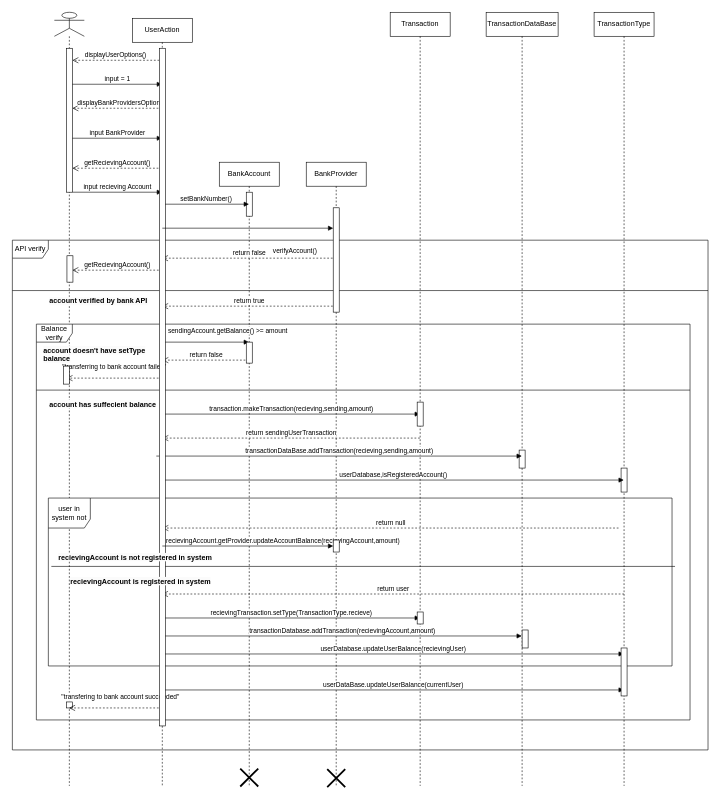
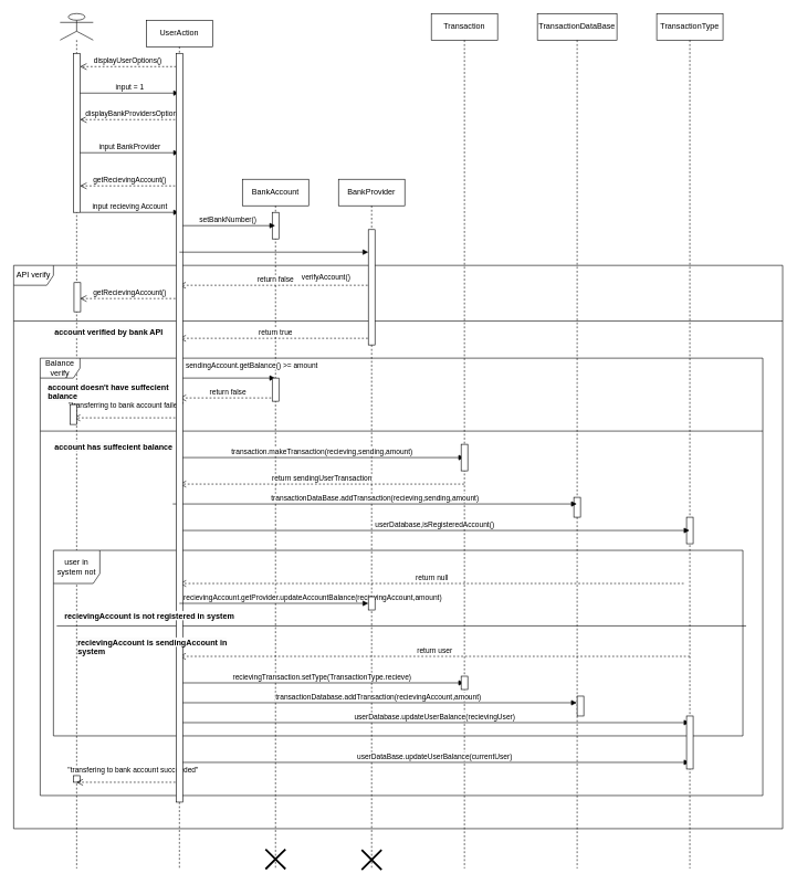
  <mxCell id="0" />
  <mxCell id="1" parent="0" />
  <mxCell id="2" value="" style="shape=umlLifeline;perimeter=lifelinePerimeter;whiteSpace=wrap;html=1;container=1;dropTarget=0;collapsible=0;recursiveResize=0;outlineConnect=0;portConstraint=eastwest;newEdgeStyle={&quot;curved&quot;:0,&quot;rounded&quot;:0};participant=umlActor;" parent="1" vertex="1"><mxGeometry x="90" y="20" width="50" height="1290" as="geometry" /></mxCell>
  <mxCell id="3" value="" style="html=1;points=[[0,0,0,0,5],[0,1,0,0,-5],[1,0,0,0,5],[1,1,0,0,-5]];perimeter=orthogonalPerimeter;outlineConnect=0;targetShapes=umlLifeline;portConstraint=eastwest;newEdgeStyle={&quot;curved&quot;:0,&quot;rounded&quot;:0};" parent="2" vertex="1"><mxGeometry x="20" y="60" width="10" height="240" as="geometry" /></mxCell>
  <mxCell id="4" value="" style="html=1;points=[[0,0,0,0,5],[0,1,0,0,-5],[1,0,0,0,5],[1,1,0,0,-5]];perimeter=orthogonalPerimeter;outlineConnect=0;targetShapes=umlLifeline;portConstraint=eastwest;newEdgeStyle={&quot;curved&quot;:0,&quot;rounded&quot;:0};" parent="2" vertex="1"><mxGeometry x="20" y="1150" width="10" height="10" as="geometry" /></mxCell>
  <mxCell id="5" value="UserAction" style="shape=umlLifeline;perimeter=lifelinePerimeter;whiteSpace=wrap;html=1;container=1;dropTarget=0;collapsible=0;recursiveResize=0;outlineConnect=0;portConstraint=eastwest;newEdgeStyle={&quot;curved&quot;:0,&quot;rounded&quot;:0};" parent="1" vertex="1"><mxGeometry x="220" y="30" width="100" height="1280" as="geometry" /></mxCell>
  <mxCell id="6" value="BankAccount" style="shape=umlLifeline;perimeter=lifelinePerimeter;whiteSpace=wrap;html=1;container=1;dropTarget=0;collapsible=0;recursiveResize=0;outlineConnect=0;portConstraint=eastwest;newEdgeStyle={&quot;curved&quot;:0,&quot;rounded&quot;:0};" parent="1" vertex="1"><mxGeometry x="365" y="270" width="100" height="1041" as="geometry" /></mxCell>
  <mxCell id="7" value="" style="shape=umlDestroy;whiteSpace=wrap;html=1;strokeWidth=3;targetShapes=umlLifeline;" parent="6" vertex="1"><mxGeometry x="35" y="1011" width="30" height="30" as="geometry" /></mxCell>
  <mxCell id="8" value="" style="html=1;points=[[0,0,0,0,5],[0,1,0,0,-5],[1,0,0,0,5],[1,1,0,0,-5]];perimeter=orthogonalPerimeter;outlineConnect=0;targetShapes=umlLifeline;portConstraint=eastwest;newEdgeStyle={&quot;curved&quot;:0,&quot;rounded&quot;:0};" parent="6" vertex="1"><mxGeometry x="45" y="50" width="10" height="40" as="geometry" /></mxCell>
  <mxCell id="9" value="input = 1" style="html=1;verticalAlign=bottom;endArrow=block;curved=0;rounded=0;" parent="1" edge="1"><mxGeometry x="0.003" width="80" relative="1" as="geometry"><mxPoint x="120" y="140" as="sourcePoint" /><mxPoint x="269.5" y="140" as="targetPoint" /><Array as="points" /><mxPoint as="offset" /></mxGeometry></mxCell>
  <mxCell id="10" value="displayBankProvidersOption()" style="html=1;verticalAlign=bottom;endArrow=open;dashed=1;endSize=8;curved=0;rounded=0;" parent="1" edge="1"><mxGeometry x="-0.07" relative="1" as="geometry"><mxPoint x="269.5" y="180" as="sourcePoint" /><mxPoint x="120" y="180" as="targetPoint" /><mxPoint x="1" as="offset" /></mxGeometry></mxCell>
  <mxCell id="11" value="displayUserOptions()" style="html=1;verticalAlign=bottom;endArrow=open;dashed=1;endSize=8;curved=0;rounded=0;" parent="1" source="53" edge="1"><mxGeometry relative="1" as="geometry"><mxPoint x="269.5" y="100" as="sourcePoint" /><mxPoint x="120" y="100" as="targetPoint" /><Array as="points" /></mxGeometry></mxCell>
  <mxCell id="12" value="input BankProvider" style="html=1;verticalAlign=bottom;endArrow=block;curved=0;rounded=0;" parent="1" edge="1"><mxGeometry width="80" relative="1" as="geometry"><mxPoint x="120" y="230" as="sourcePoint" /><mxPoint x="269.5" y="230" as="targetPoint" /></mxGeometry></mxCell>
  <mxCell id="13" value="BankProvider" style="shape=umlLifeline;perimeter=lifelinePerimeter;whiteSpace=wrap;html=1;container=1;dropTarget=0;collapsible=0;recursiveResize=0;outlineConnect=0;portConstraint=eastwest;newEdgeStyle={&quot;curved&quot;:0,&quot;rounded&quot;:0};" parent="1" vertex="1"><mxGeometry x="510" y="270" width="100" height="1042" as="geometry" /></mxCell>
  <mxCell id="14" value="" style="shape=umlDestroy;whiteSpace=wrap;html=1;strokeWidth=3;targetShapes=umlLifeline;" parent="13" vertex="1"><mxGeometry x="35" y="1012" width="30" height="30" as="geometry" /></mxCell>
  <mxCell id="15" value="getRecievingAccount()" style="html=1;verticalAlign=bottom;endArrow=open;dashed=1;endSize=8;curved=0;rounded=0;" parent="1" source="5" edge="1"><mxGeometry x="0.003" relative="1" as="geometry"><mxPoint x="200" y="280" as="sourcePoint" /><mxPoint x="120" y="280" as="targetPoint" /><mxPoint as="offset" /></mxGeometry></mxCell>
  <mxCell id="16" value="input recieving Account" style="html=1;verticalAlign=bottom;endArrow=block;curved=0;rounded=0;" parent="1" target="5" edge="1"><mxGeometry width="80" relative="1" as="geometry"><mxPoint x="120" y="320" as="sourcePoint" /><mxPoint x="200" y="320" as="targetPoint" /></mxGeometry></mxCell>
  <mxCell id="17" value="setBankNumber()" style="html=1;verticalAlign=bottom;endArrow=block;curved=0;rounded=0;" parent="1" target="6" edge="1"><mxGeometry x="0.004" width="80" relative="1" as="geometry"><mxPoint x="270" y="340" as="sourcePoint" /><mxPoint x="360" y="340" as="targetPoint" /><mxPoint as="offset" /></mxGeometry></mxCell>
  <mxCell id="18" value="verifyAccount()" style="html=1;verticalAlign=bottom;endArrow=block;curved=0;rounded=0;" parent="1" source="58" target="13" edge="1"><mxGeometry y="70" width="80" relative="1" as="geometry"><mxPoint x="270" y="380" as="sourcePoint" /><mxPoint x="350" y="380" as="targetPoint" /><mxPoint x="-69" y="-6" as="offset" /></mxGeometry></mxCell>
  <mxCell id="19" value="API verify" style="shape=umlFrame;whiteSpace=wrap;html=1;pointerEvents=0;" parent="1" vertex="1"><mxGeometry x="20" y="400" width="1160" height="850" as="geometry" /></mxCell>
  <mxCell id="20" value="return false" style="html=1;verticalAlign=bottom;endArrow=open;dashed=1;endSize=8;curved=0;rounded=0;" parent="1" target="5" edge="1"><mxGeometry relative="1" as="geometry"><mxPoint x="560" y="430" as="sourcePoint" /><mxPoint x="480" y="430" as="targetPoint" /></mxGeometry></mxCell>
  <mxCell id="21" value="getRecievingAccount()" style="html=1;verticalAlign=bottom;endArrow=open;dashed=1;endSize=8;curved=0;rounded=0;" parent="1" edge="1"><mxGeometry x="0.003" relative="1" as="geometry"><mxPoint x="270" y="450" as="sourcePoint" /><mxPoint x="120" y="450" as="targetPoint" /><mxPoint as="offset" /></mxGeometry></mxCell>
  <mxCell id="22" value="" style="line;strokeWidth=1;fillColor=none;align=left;verticalAlign=middle;spacingTop=-1;spacingLeft=3;spacingRight=3;rotatable=0;labelPosition=right;points=[];portConstraint=eastwest;strokeColor=inherit;" parent="1" vertex="1"><mxGeometry x="20" y="480" width="1160" height="8" as="geometry" /></mxCell>
  <mxCell id="23" value="return true" style="html=1;verticalAlign=bottom;endArrow=open;dashed=1;endSize=8;curved=0;rounded=0;" parent="1" edge="1"><mxGeometry relative="1" as="geometry"><mxPoint x="560.28" y="510" as="sourcePoint" /><mxPoint x="269.727" y="510" as="targetPoint" /></mxGeometry></mxCell>
  <mxCell id="24" value="Transaction" style="shape=umlLifeline;perimeter=lifelinePerimeter;whiteSpace=wrap;html=1;container=1;dropTarget=0;collapsible=0;recursiveResize=0;outlineConnect=0;portConstraint=eastwest;newEdgeStyle={&quot;curved&quot;:0,&quot;rounded&quot;:0};" parent="1" vertex="1"><mxGeometry x="650" y="20" width="100" height="1290" as="geometry" /></mxCell>
  <mxCell id="25" value="Balance verify" style="shape=umlFrame;whiteSpace=wrap;html=1;pointerEvents=0;" parent="1" vertex="1"><mxGeometry x="60" y="540" width="1090" height="660" as="geometry" /></mxCell>
  <mxCell id="26" value="" style="line;strokeWidth=1;fillColor=none;align=left;verticalAlign=middle;spacingTop=-1;spacingLeft=3;spacingRight=3;rotatable=0;labelPosition=right;points=[];portConstraint=eastwest;strokeColor=inherit;" parent="1" vertex="1"><mxGeometry x="60" y="630" width="1090" height="40" as="geometry" /></mxCell>
  <mxCell id="27" value="sendingAccount.getBalance() &amp;gt;= amount" style="html=1;verticalAlign=bottom;endArrow=block;curved=0;rounded=0;" parent="1" target="6" edge="1"><mxGeometry x="0.522" y="10" width="80" relative="1" as="geometry"><mxPoint x="270" y="570" as="sourcePoint" /><mxPoint x="350" y="570" as="targetPoint" /><mxPoint x="-1" as="offset" /></mxGeometry></mxCell>
  <mxCell id="28" value="return false" style="html=1;verticalAlign=bottom;endArrow=open;dashed=1;endSize=8;curved=0;rounded=0;" parent="1" source="6" edge="1"><mxGeometry relative="1" as="geometry"><mxPoint x="350" y="600" as="sourcePoint" /><mxPoint x="270" y="600" as="targetPoint" /></mxGeometry></mxCell>
  <mxCell id="29" value="&quot;transferring to bank account failed&quot;" style="html=1;verticalAlign=bottom;endArrow=open;dashed=1;endSize=8;curved=0;rounded=0;" parent="1" edge="1"><mxGeometry x="-0.003" y="-10" relative="1" as="geometry"><mxPoint x="269.75" y="630" as="sourcePoint" /><mxPoint x="110.25" y="630" as="targetPoint" /><mxPoint as="offset" /></mxGeometry></mxCell>
  <mxCell id="30" value="transaction.makeTransaction(recieving,sending,amount)" style="html=1;verticalAlign=bottom;endArrow=block;curved=0;rounded=0;" parent="1" target="24" edge="1"><mxGeometry width="80" relative="1" as="geometry"><mxPoint x="270" y="690" as="sourcePoint" /><mxPoint x="350" y="690" as="targetPoint" /></mxGeometry></mxCell>
  <mxCell id="31" value="TransactionDataBase" style="shape=umlLifeline;perimeter=lifelinePerimeter;whiteSpace=wrap;html=1;container=1;dropTarget=0;collapsible=0;recursiveResize=0;outlineConnect=0;portConstraint=eastwest;newEdgeStyle={&quot;curved&quot;:0,&quot;rounded&quot;:0};" parent="1" vertex="1"><mxGeometry x="810" y="20" width="120" height="1290" as="geometry" /></mxCell>
  <mxCell id="32" value="" style="html=1;points=[[0,0,0,0,5],[0,1,0,0,-5],[1,0,0,0,5],[1,1,0,0,-5]];perimeter=orthogonalPerimeter;outlineConnect=0;targetShapes=umlLifeline;portConstraint=eastwest;newEdgeStyle={&quot;curved&quot;:0,&quot;rounded&quot;:0};" parent="31" vertex="1"><mxGeometry x="55" y="730" width="10" height="30" as="geometry" /></mxCell>
  <mxCell id="33" value="return sendingUserTransaction" style="html=1;verticalAlign=bottom;endArrow=open;dashed=1;endSize=8;curved=0;rounded=0;" parent="1" source="24" edge="1"><mxGeometry relative="1" as="geometry"><mxPoint x="360" y="730" as="sourcePoint" /><mxPoint x="270" y="730" as="targetPoint" /></mxGeometry></mxCell>
  <mxCell id="34" value="transactionDataBase.addTransaction(recieving,sending,amount)" style="html=1;verticalAlign=bottom;endArrow=block;curved=0;rounded=0;" parent="1" target="31" edge="1"><mxGeometry width="80" relative="1" as="geometry"><mxPoint x="260" y="760" as="sourcePoint" /><mxPoint x="340" y="760" as="targetPoint" /></mxGeometry></mxCell>
  <mxCell id="35" value="TransactionType" style="shape=umlLifeline;perimeter=lifelinePerimeter;whiteSpace=wrap;html=1;container=1;dropTarget=0;collapsible=0;recursiveResize=0;outlineConnect=0;portConstraint=eastwest;newEdgeStyle={&quot;curved&quot;:0,&quot;rounded&quot;:0};" parent="1" vertex="1"><mxGeometry x="990" y="20" width="100" height="1290" as="geometry" /></mxCell>
  <mxCell id="36" value="" style="html=1;points=[[0,0,0,0,5],[0,1,0,0,-5],[1,0,0,0,5],[1,1,0,0,-5]];perimeter=orthogonalPerimeter;outlineConnect=0;targetShapes=umlLifeline;portConstraint=eastwest;newEdgeStyle={&quot;curved&quot;:0,&quot;rounded&quot;:0};" parent="35" vertex="1"><mxGeometry x="45" y="760" width="10" height="40" as="geometry" /></mxCell>
  <mxCell id="37" value="userDatabase,isRegisteredAccount()" style="html=1;verticalAlign=bottom;endArrow=block;curved=0;rounded=0;" parent="1" target="35" edge="1"><mxGeometry width="80" relative="1" as="geometry"><mxPoint x="270" y="800" as="sourcePoint" /><mxPoint x="350" y="800" as="targetPoint" /></mxGeometry></mxCell>
  <mxCell id="38" value="return null" style="html=1;verticalAlign=bottom;endArrow=open;dashed=1;endSize=8;curved=0;rounded=0;" parent="1" edge="1"><mxGeometry relative="1" as="geometry"><mxPoint x="1030.75" y="880" as="sourcePoint" /><mxPoint x="270" y="880" as="targetPoint" /></mxGeometry></mxCell>
  <mxCell id="39" value="user in system not" style="shape=umlFrame;whiteSpace=wrap;html=1;pointerEvents=0;width=70;height=50;" parent="1" vertex="1"><mxGeometry x="80" y="830" width="1040" height="280" as="geometry" /></mxCell>
  <mxCell id="40" value="recievingAccount.getProvider.updateAccountBalance(recievingAccount,amount)" style="html=1;verticalAlign=bottom;endArrow=block;curved=0;rounded=0;" parent="1" source="60" target="13" edge="1"><mxGeometry y="89" width="80" relative="1" as="geometry"><mxPoint x="270" y="910" as="sourcePoint" /><mxPoint x="350" y="910" as="targetPoint" /><mxPoint x="-89" as="offset" /></mxGeometry></mxCell>
  <mxCell id="41" value="" style="line;strokeWidth=1;fillColor=none;align=left;verticalAlign=middle;spacingTop=-1;spacingLeft=3;spacingRight=3;rotatable=0;labelPosition=right;points=[];portConstraint=eastwest;strokeColor=inherit;" parent="1" vertex="1"><mxGeometry x="85" y="940" width="1040" height="8" as="geometry" /></mxCell>
  <mxCell id="42" value="return user" style="html=1;verticalAlign=bottom;endArrow=open;dashed=1;endSize=8;curved=0;rounded=0;" parent="1" target="5" edge="1"><mxGeometry relative="1" as="geometry"><mxPoint x="1040" y="990" as="sourcePoint" /><mxPoint x="960" y="990" as="targetPoint" /></mxGeometry></mxCell>
  <mxCell id="43" value="recievingTransaction.setType(TransactionType.recieve)" style="html=1;verticalAlign=bottom;endArrow=block;curved=0;rounded=0;" parent="1" target="24" edge="1"><mxGeometry width="80" relative="1" as="geometry"><mxPoint x="270" y="1030" as="sourcePoint" /><mxPoint x="350" y="1030" as="targetPoint" /></mxGeometry></mxCell>
  <mxCell id="44" value="transactionDatabase.addTransaction(recievingAccount,amount)" style="html=1;verticalAlign=bottom;endArrow=block;curved=0;rounded=0;" parent="1" target="31" edge="1"><mxGeometry width="80" relative="1" as="geometry"><mxPoint x="270" y="1060" as="sourcePoint" /><mxPoint x="350" y="1060" as="targetPoint" /></mxGeometry></mxCell>
  <mxCell id="45" value="userDatabase.updateUserBalance(recievingUser)" style="html=1;verticalAlign=bottom;endArrow=block;curved=0;rounded=0;" parent="1" target="35" edge="1"><mxGeometry width="80" relative="1" as="geometry"><mxPoint x="270" y="1090" as="sourcePoint" /><mxPoint x="350" y="1090" as="targetPoint" /></mxGeometry></mxCell>
  <mxCell id="46" value="userDataBase.updateUserBalance(currentUser)" style="html=1;verticalAlign=bottom;endArrow=block;curved=0;rounded=0;" parent="1" target="35" edge="1"><mxGeometry width="80" relative="1" as="geometry"><mxPoint x="270" y="1150" as="sourcePoint" /><mxPoint x="350" y="1150" as="targetPoint" /></mxGeometry></mxCell>
  <mxCell id="47" value="&quot;transfering to bank account succeeded&quot;" style="html=1;verticalAlign=bottom;endArrow=open;dashed=1;endSize=8;curved=0;rounded=0;" parent="1" target="2" edge="1"><mxGeometry x="-0.099" y="-10" relative="1" as="geometry"><mxPoint x="270" y="1180" as="sourcePoint" /><mxPoint x="190" y="1180" as="targetPoint" /><mxPoint as="offset" /></mxGeometry></mxCell>
  <mxCell id="48" value="&lt;span style=&quot;color: rgb(0, 0, 0); font-family: Helvetica; font-size: 12px; font-style: normal; font-variant-ligatures: normal; font-variant-caps: normal; font-weight: 700; letter-spacing: normal; orphans: 2; text-align: center; text-indent: 0px; text-transform: none; widows: 2; word-spacing: 0px; -webkit-text-stroke-width: 0px; background-color: rgb(251, 251, 251); text-decoration-thickness: initial; text-decoration-style: initial; text-decoration-color: initial; float: none; display: inline !important;&quot;&gt;account verified by bank API&lt;/span&gt;" style="text;whiteSpace=wrap;html=1;" parent="1" vertex="1"><mxGeometry x="80" y="488" width="220" height="40" as="geometry" /></mxCell>
- <mxCell id="49" value="&lt;span style=&quot;color: rgb(0, 0, 0); font-family: Helvetica; font-size: 12px; font-style: normal; font-variant-ligatures: normal; font-variant-caps: normal; font-weight: 700; letter-spacing: normal; orphans: 2; text-align: center; text-indent: 0px; text-transform: none; widows: 2; word-spacing: 0px; -webkit-text-stroke-width: 0px; background-color: rgb(251, 251, 251); text-decoration-thickness: initial; text-decoration-style: initial; text-decoration-color: initial; float: none; display: inline !important;&quot;&gt;account doesn't have setType balance&lt;/span&gt;" style="text;whiteSpace=wrap;html=1;" parent="1" vertex="1"><mxGeometry x="70" y="570" width="190" height="35" as="geometry" /></mxCell>
+ <mxCell id="49" value="&lt;span style=&quot;color: rgb(0, 0, 0); font-family: Helvetica; font-size: 12px; font-style: normal; font-variant-ligatures: normal; font-variant-caps: normal; font-weight: 700; letter-spacing: normal; orphans: 2; text-align: center; text-indent: 0px; text-transform: none; widows: 2; word-spacing: 0px; -webkit-text-stroke-width: 0px; background-color: rgb(251, 251, 251); text-decoration-thickness: initial; text-decoration-style: initial; text-decoration-color: initial; float: none; display: inline !important;&quot;&gt;account doesn't have suffecient balance&lt;/span&gt;" style="text;whiteSpace=wrap;html=1;" parent="1" vertex="1"><mxGeometry x="70" y="570" width="190" height="35" as="geometry" /></mxCell>
  <mxCell id="50" value="&lt;span style=&quot;color: rgb(0, 0, 0); font-family: Helvetica; font-size: 12px; font-style: normal; font-variant-ligatures: normal; font-variant-caps: normal; font-weight: 700; letter-spacing: normal; orphans: 2; text-align: center; text-indent: 0px; text-transform: none; widows: 2; word-spacing: 0px; -webkit-text-stroke-width: 0px; background-color: rgb(251, 251, 251); text-decoration-thickness: initial; text-decoration-style: initial; text-decoration-color: initial; float: none; display: inline !important;&quot;&gt;account has suffecient balance&lt;/span&gt;" style="text;whiteSpace=wrap;html=1;" parent="1" vertex="1"><mxGeometry x="80" y="660" width="260" height="40" as="geometry" /></mxCell>
  <mxCell id="51" value="" style="html=1;points=[[0,0,0,0,5],[0,1,0,0,-5],[1,0,0,0,5],[1,1,0,0,-5]];perimeter=orthogonalPerimeter;outlineConnect=0;targetShapes=umlLifeline;portConstraint=eastwest;newEdgeStyle={&quot;curved&quot;:0,&quot;rounded&quot;:0};" parent="1" vertex="1"><mxGeometry x="111" y="426" width="10" height="44" as="geometry" /></mxCell>
  <mxCell id="52" value="" style="html=1;points=[[0,0,0,0,5],[0,1,0,0,-5],[1,0,0,0,5],[1,1,0,0,-5]];perimeter=orthogonalPerimeter;outlineConnect=0;targetShapes=umlLifeline;portConstraint=eastwest;newEdgeStyle={&quot;curved&quot;:0,&quot;rounded&quot;:0};" parent="1" vertex="1"><mxGeometry x="105" y="610" width="10" height="30" as="geometry" /></mxCell>
  <mxCell id="53" value="" style="html=1;points=[[0,0,0,0,5],[0,1,0,0,-5],[1,0,0,0,5],[1,1,0,0,-5]];perimeter=orthogonalPerimeter;outlineConnect=0;targetShapes=umlLifeline;portConstraint=eastwest;newEdgeStyle={&quot;curved&quot;:0,&quot;rounded&quot;:0};" parent="1" vertex="1"><mxGeometry x="265" y="80" width="10" height="1130" as="geometry" /></mxCell>
  <mxCell id="54" value="&lt;span style=&quot;color: rgb(0, 0, 0); font-family: Helvetica; font-size: 12px; font-style: normal; font-variant-ligatures: normal; font-variant-caps: normal; font-weight: 700; letter-spacing: normal; orphans: 2; text-align: center; text-indent: 0px; text-transform: none; widows: 2; word-spacing: 0px; -webkit-text-stroke-width: 0px; background-color: rgb(251, 251, 251); text-decoration-thickness: initial; text-decoration-style: initial; text-decoration-color: initial; float: none; display: inline !important;&quot;&gt;recievingAccount is not registered in system&lt;/span&gt;" style="text;whiteSpace=wrap;html=1;" parent="1" vertex="1"><mxGeometry x="95" y="915" width="290" height="40" as="geometry" /></mxCell>
- <mxCell id="55" value="&lt;span style=&quot;color: rgb(0, 0, 0); font-family: Helvetica; font-size: 12px; font-style: normal; font-variant-ligatures: normal; font-variant-caps: normal; font-weight: 700; letter-spacing: normal; orphans: 2; text-align: center; text-indent: 0px; text-transform: none; widows: 2; word-spacing: 0px; -webkit-text-stroke-width: 0px; background-color: rgb(251, 251, 251); text-decoration-thickness: initial; text-decoration-style: initial; text-decoration-color: initial; float: none; display: inline !important;&quot;&gt;recievingAccount is registered in system&lt;/span&gt;" style="text;whiteSpace=wrap;html=1;" parent="1" vertex="1"><mxGeometry x="115" y="955" width="270" height="40" as="geometry" /></mxCell>
+ <mxCell id="55" value="&lt;span style=&quot;color: rgb(0, 0, 0); font-family: Helvetica; font-size: 12px; font-style: normal; font-variant-ligatures: normal; font-variant-caps: normal; font-weight: 700; letter-spacing: normal; orphans: 2; text-align: center; text-indent: 0px; text-transform: none; widows: 2; word-spacing: 0px; -webkit-text-stroke-width: 0px; background-color: rgb(251, 251, 251); text-decoration-thickness: initial; text-decoration-style: initial; text-decoration-color: initial; float: none; display: inline !important;&quot;&gt;recievingAccount is sendingAccount in system&lt;/span&gt;" style="text;whiteSpace=wrap;html=1;" parent="1" vertex="1"><mxGeometry x="115" y="955" width="270" height="40" as="geometry" /></mxCell>
  <mxCell id="56" value="" style="html=1;points=[[0,0,0,0,5],[0,1,0,0,-5],[1,0,0,0,5],[1,1,0,0,-5]];perimeter=orthogonalPerimeter;outlineConnect=0;targetShapes=umlLifeline;portConstraint=eastwest;newEdgeStyle={&quot;curved&quot;:0,&quot;rounded&quot;:0};" parent="1" vertex="1"><mxGeometry x="410" y="570" width="10" height="35" as="geometry" /></mxCell>
  <mxCell id="57" value="" style="html=1;verticalAlign=bottom;endArrow=block;curved=0;rounded=0;" parent="1" target="58" edge="1"><mxGeometry width="80" relative="1" as="geometry"><mxPoint x="270" y="380" as="sourcePoint" /><mxPoint x="559" y="380" as="targetPoint" /></mxGeometry></mxCell>
  <mxCell id="58" value="" style="html=1;points=[[0,0,0,0,5],[0,1,0,0,-5],[1,0,0,0,5],[1,1,0,0,-5]];perimeter=orthogonalPerimeter;outlineConnect=0;targetShapes=umlLifeline;portConstraint=eastwest;newEdgeStyle={&quot;curved&quot;:0,&quot;rounded&quot;:0};" parent="1" vertex="1"><mxGeometry x="555" y="346" width="10" height="174" as="geometry" /></mxCell>
  <mxCell id="59" value="" style="html=1;verticalAlign=bottom;endArrow=block;curved=0;rounded=0;" parent="1" target="60" edge="1"><mxGeometry width="80" relative="1" as="geometry"><mxPoint x="270" y="910" as="sourcePoint" /><mxPoint x="559" y="910" as="targetPoint" /></mxGeometry></mxCell>
  <mxCell id="60" value="" style="html=1;points=[[0,0,0,0,5],[0,1,0,0,-5],[1,0,0,0,5],[1,1,0,0,-5]];perimeter=orthogonalPerimeter;outlineConnect=0;targetShapes=umlLifeline;portConstraint=eastwest;newEdgeStyle={&quot;curved&quot;:0,&quot;rounded&quot;:0};" parent="1" vertex="1"><mxGeometry x="555" y="900" width="10" height="20" as="geometry" /></mxCell>
  <mxCell id="61" value="" style="html=1;points=[[0,0,0,0,5],[0,1,0,0,-5],[1,0,0,0,5],[1,1,0,0,-5]];perimeter=orthogonalPerimeter;outlineConnect=0;targetShapes=umlLifeline;portConstraint=eastwest;newEdgeStyle={&quot;curved&quot;:0,&quot;rounded&quot;:0};" parent="1" vertex="1"><mxGeometry x="695" y="670" width="10" height="40" as="geometry" /></mxCell>
  <mxCell id="62" value="" style="html=1;points=[[0,0,0,0,5],[0,1,0,0,-5],[1,0,0,0,5],[1,1,0,0,-5]];perimeter=orthogonalPerimeter;outlineConnect=0;targetShapes=umlLifeline;portConstraint=eastwest;newEdgeStyle={&quot;curved&quot;:0,&quot;rounded&quot;:0};" parent="1" vertex="1"><mxGeometry x="695" y="1020" width="10" height="20" as="geometry" /></mxCell>
  <mxCell id="63" value="" style="html=1;points=[[0,0,0,0,5],[0,1,0,0,-5],[1,0,0,0,5],[1,1,0,0,-5]];perimeter=orthogonalPerimeter;outlineConnect=0;targetShapes=umlLifeline;portConstraint=eastwest;newEdgeStyle={&quot;curved&quot;:0,&quot;rounded&quot;:0};" parent="1" vertex="1"><mxGeometry x="870" y="1050" width="10" height="30" as="geometry" /></mxCell>
  <mxCell id="64" value="" style="html=1;points=[[0,0,0,0,5],[0,1,0,0,-5],[1,0,0,0,5],[1,1,0,0,-5]];perimeter=orthogonalPerimeter;outlineConnect=0;targetShapes=umlLifeline;portConstraint=eastwest;newEdgeStyle={&quot;curved&quot;:0,&quot;rounded&quot;:0};" parent="1" vertex="1"><mxGeometry x="1035" y="1080" width="10" height="80" as="geometry" /></mxCell>
